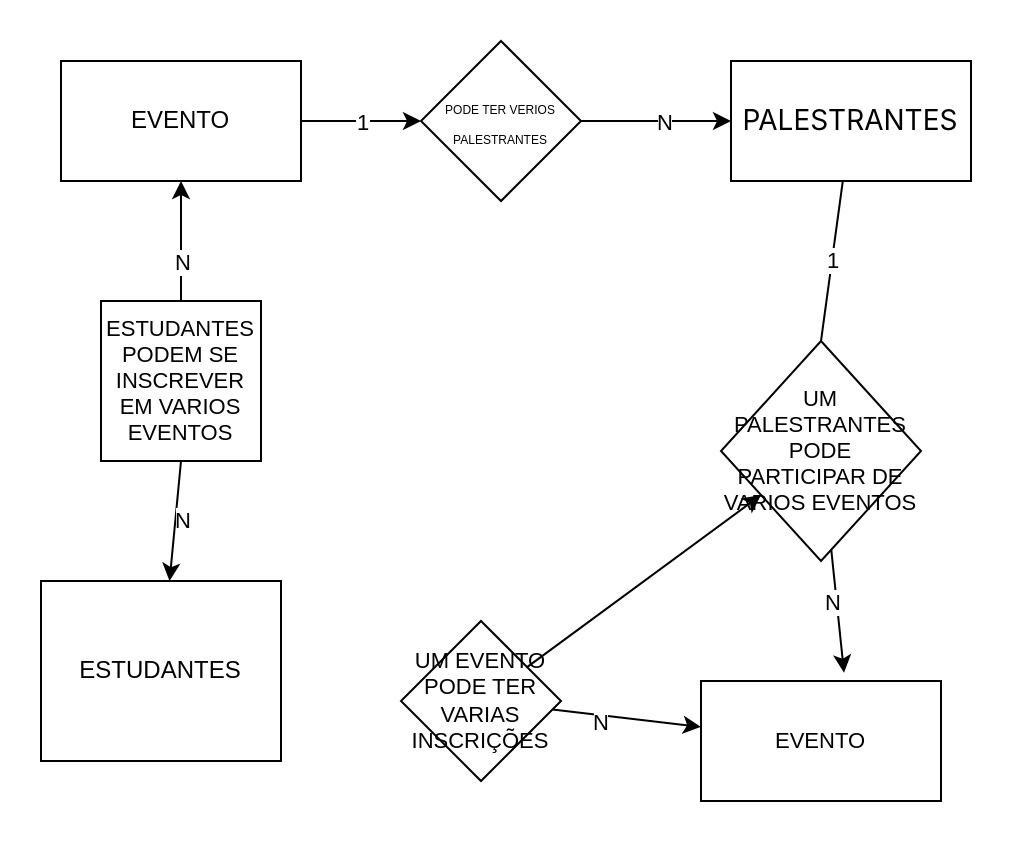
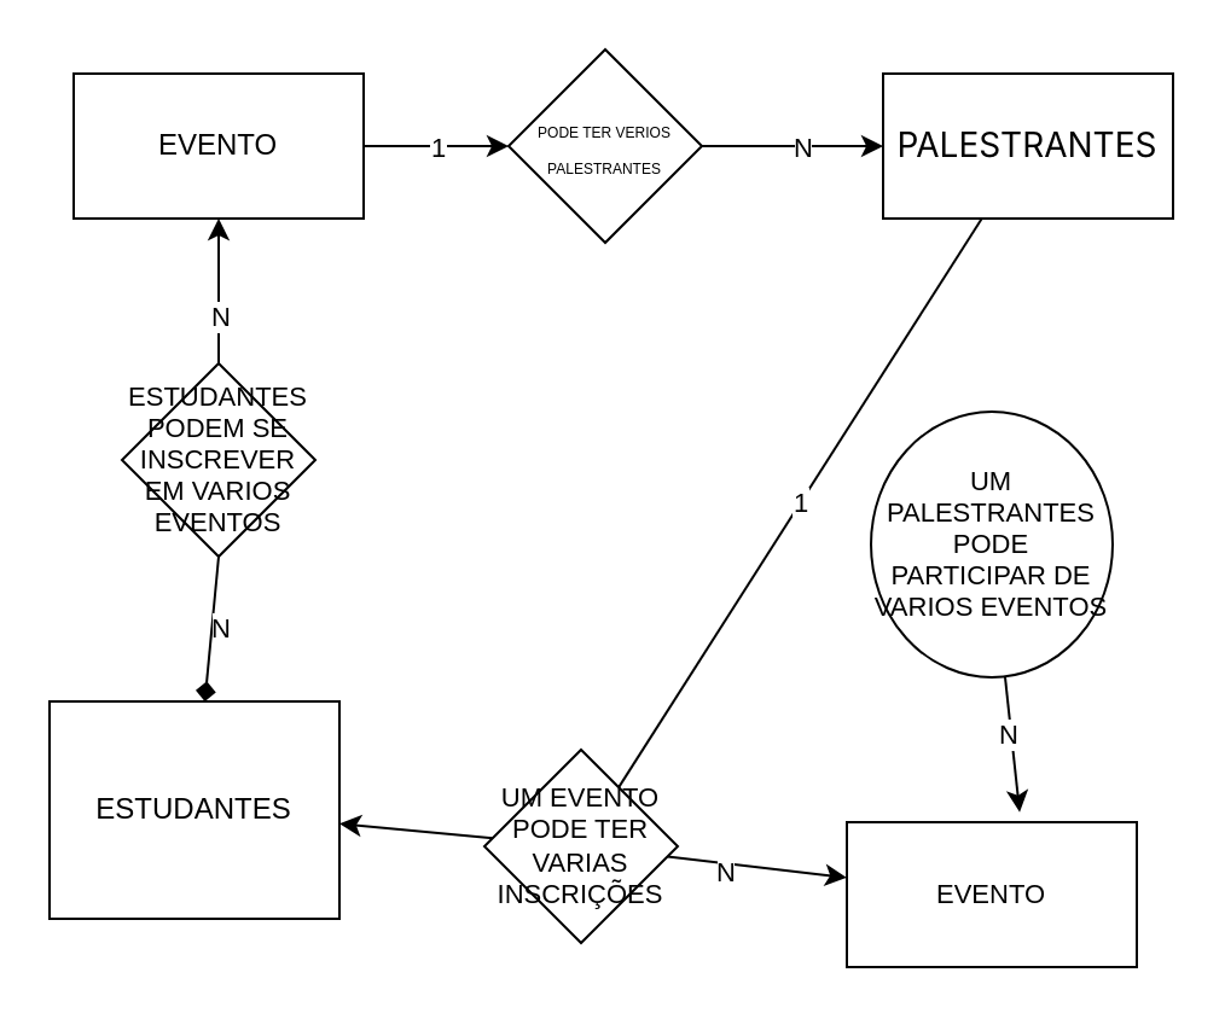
  <mxCell id="0" />
  <mxCell id="1" parent="0" />
  <mxCell id="2" value="" style="edgeStyle=none;html=1;" edge="1" parent="1" source="4" target="7"><mxGeometry relative="1" as="geometry" /></mxCell>
  <mxCell id="3" value="1" style="edgeLabel;html=1;align=center;verticalAlign=middle;resizable=0;points=[];fontSize=11;" vertex="1" connectable="0" parent="2"><mxGeometry x="0.378" y="-2" relative="1" as="geometry"><mxPoint x="-11" y="-2" as="offset" /></mxGeometry></mxCell>
  <mxCell id="4" value="EVENTO" style="whiteSpace=wrap;html=1;" vertex="1" parent="1"><mxGeometry x="30" y="30" width="120" height="60" as="geometry" /></mxCell>
  <mxCell id="5" value="" style="edgeStyle=none;html=1;" edge="1" parent="1" source="7" target="10"><mxGeometry relative="1" as="geometry" /></mxCell>
  <mxCell id="6" value="N" style="edgeLabel;html=1;align=center;verticalAlign=middle;resizable=0;points=[];fontSize=11;" vertex="1" connectable="0" parent="5"><mxGeometry x="0.445" y="-1" relative="1" as="geometry"><mxPoint x="-13" y="-1" as="offset" /></mxGeometry></mxCell>
  <mxCell id="7" value="&lt;font style=&quot;font-size: 6px;&quot;&gt;PODE TER VERIOS PALESTRANTES&lt;/font&gt;" style="rhombus;whiteSpace=wrap;html=1;" vertex="1" parent="1"><mxGeometry x="210" y="20" width="80" height="80" as="geometry" /></mxCell>
  <mxCell id="8" style="edgeStyle=none;html=1;entryX=0.596;entryY=-0.069;entryDx=0;entryDy=0;entryPerimeter=0;fontSize=11;startArrow=none;" edge="1" parent="1" source="14" target="12"><mxGeometry relative="1" as="geometry" /></mxCell>
  <mxCell id="9" value="N" style="edgeLabel;html=1;align=center;verticalAlign=middle;resizable=0;points=[];fontSize=11;" vertex="1" connectable="0" parent="8"><mxGeometry x="-0.423" y="-1" relative="1" as="geometry"><mxPoint y="8" as="offset" /></mxGeometry></mxCell>
  <mxCell id="10" value="&lt;div style=&quot;box-sizing: border-box; font-family: -apple-system, BlinkMacSystemFont, &amp;quot;Segoe UI&amp;quot;, system-ui, &amp;quot;Apple Color Emoji&amp;quot;, &amp;quot;Segoe UI Emoji&amp;quot;, &amp;quot;Segoe UI Web&amp;quot;, sans-serif; font-size: 14px; text-align: start;&quot;&gt;&lt;div style=&quot;box-sizing: border-box;&quot;&gt;PALESTRANTES&lt;/div&gt;&lt;/div&gt;" style="whiteSpace=wrap;html=1;" vertex="1" parent="1"><mxGeometry x="365" y="30" width="120" height="60" as="geometry" /></mxCell>
  <mxCell id="11" value="&lt;font style=&quot;font-size: 12px;&quot;&gt;ESTUDANTES&lt;/font&gt;" style="rounded=0;whiteSpace=wrap;html=1;fontSize=6;" vertex="1" parent="1"><mxGeometry x="20" y="290" width="120" height="90" as="geometry" /></mxCell>
  <mxCell id="12" value="&lt;font style=&quot;font-size: 11px;&quot;&gt;EVENTO&lt;/font&gt;" style="whiteSpace=wrap;html=1;fontSize=6;rounded=0;" vertex="1" parent="1"><mxGeometry x="350" y="340" width="120" height="60" as="geometry" /></mxCell>
- <mxCell id="13" value="1" style="edgeStyle=none;html=1;entryX=0.5;entryY=0;entryDx=0;entryDy=0;fontSize=11;endArrow=none;" edge="1" parent="1" source="10" target="14"><mxGeometry relative="1" as="geometry"><mxPoint x="410.336" y="90" as="sourcePoint" /><mxPoint x="411.52" y="195.86" as="targetPoint" /></mxGeometry></mxCell>
- <mxCell id="14" value="UM PALESTRANTES PODE PARTICIPAR DE VARIOS EVENTOS" style="rhombus;whiteSpace=wrap;html=1;fontSize=11;" vertex="1" parent="1"><mxGeometry x="360" y="170" width="100" height="110" as="geometry" /></mxCell>
+ <mxCell id="13" value="1" style="edgeStyle=none;html=1;fontSize=11;endArrow=none;" edge="1" parent="1" source="10" target="23"><mxGeometry relative="1" as="geometry"><mxPoint x="410.336" y="90" as="sourcePoint" /><mxPoint x="411.52" y="195.86" as="targetPoint" /></mxGeometry></mxCell>
+ <mxCell id="14" value="UM PALESTRANTES PODE PARTICIPAR DE VARIOS EVENTOS" style="ellipse;whiteSpace=wrap;html=1;fontSize=11;" vertex="1" parent="1"><mxGeometry x="360" y="170" width="100" height="110" as="geometry" /></mxCell>
  <mxCell id="15" style="edgeStyle=none;html=1;fontSize=11;" edge="1" parent="1" source="19" target="4"><mxGeometry relative="1" as="geometry" /></mxCell>
  <mxCell id="16" value="N" style="edgeLabel;html=1;align=center;verticalAlign=middle;resizable=0;points=[];fontSize=11;" vertex="1" connectable="0" parent="15"><mxGeometry x="0.383" y="2" relative="1" as="geometry"><mxPoint x="2" y="21" as="offset" /></mxGeometry></mxCell>
- <mxCell id="17" style="edgeStyle=none;html=1;exitX=0.5;exitY=1;exitDx=0;exitDy=0;fontSize=11;" edge="1" parent="1" source="19" target="11"><mxGeometry relative="1" as="geometry" /></mxCell>
+ <mxCell id="17" style="edgeStyle=none;html=1;exitX=0.5;exitY=1;exitDx=0;exitDy=0;fontSize=11;endArrow=diamond;" edge="1" parent="1" source="19" target="11"><mxGeometry relative="1" as="geometry" /></mxCell>
  <mxCell id="18" value="N" style="edgeLabel;html=1;align=center;verticalAlign=middle;resizable=0;points=[];fontSize=11;" vertex="1" connectable="0" parent="17"><mxGeometry x="-0.315" relative="1" as="geometry"><mxPoint x="2" y="9" as="offset" /></mxGeometry></mxCell>
- <mxCell id="19" value="ESTUDANTES PODEM SE INSCREVER EM VARIOS EVENTOS" style="whiteSpace=wrap;html=1;fontSize=11;rounded=0;" vertex="1" parent="1"><mxGeometry x="50" y="150" width="80" height="80" as="geometry" /></mxCell>
+ <mxCell id="19" value="ESTUDANTES PODEM SE INSCREVER EM VARIOS EVENTOS" style="rhombus;whiteSpace=wrap;html=1;fontSize=11;" vertex="1" parent="1"><mxGeometry x="50" y="150" width="80" height="80" as="geometry" /></mxCell>
  <mxCell id="20" value="" style="edgeStyle=none;html=1;fontSize=11;" edge="1" parent="1" source="23" target="12"><mxGeometry relative="1" as="geometry" /></mxCell>
  <mxCell id="21" value="N" style="edgeLabel;html=1;align=center;verticalAlign=middle;resizable=0;points=[];fontSize=11;" vertex="1" connectable="0" parent="20"><mxGeometry x="-0.497" y="-1" relative="1" as="geometry"><mxPoint x="5" y="3" as="offset" /></mxGeometry></mxCell>
- <mxCell id="22" value="" style="edgeStyle=none;html=1;fontSize=11;" edge="1" parent="1" source="23" target="14"><mxGeometry relative="1" as="geometry" /></mxCell>
+ <mxCell id="22" value="" style="edgeStyle=none;html=1;fontSize=11;" edge="1" parent="1" source="23" target="11"><mxGeometry relative="1" as="geometry" /></mxCell>
  <mxCell id="23" value="UM EVENTO PODE TER VARIAS INSCRIÇÕES" style="rhombus;whiteSpace=wrap;html=1;fontSize=11;" vertex="1" parent="1"><mxGeometry x="200" y="310" width="80" height="80" as="geometry" /></mxCell>
